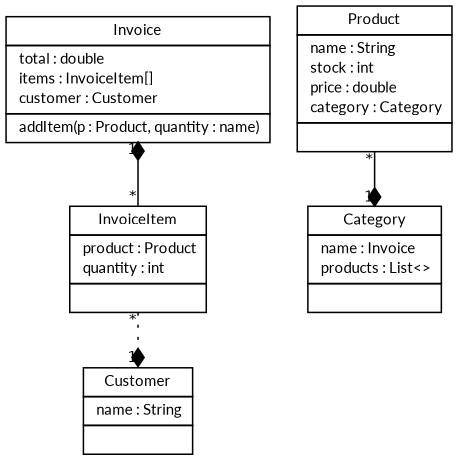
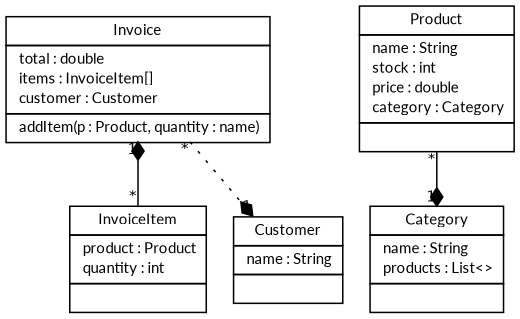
  digraph {
    fontname=Lato
    nodesep=0.25
    ranksep=0.5
    node [fontcolor=black fontname=Lato fontsize=10 margin=0 shape=plaintext]
    edge [arrowhead=diamond color=black fontname=Lato fontsize=10 headlabel=1 labelfontname=Helvetica labelfontsize=10 style=solid taillabel="*" weight=2]
    n1 [height=0 label=<<table title="gr.spinellis.basic.invoice.InvoiceItem" border="0" cellborder="1" cellspacing="0" cellpadding="2"><tr><td><table border="0" cellspacing="0" cellpadding="1"><tr><td align="center" balign="center"> InvoiceItem </td></tr></table></td></tr><tr><td><table border="0" cellspacing="0" cellpadding="1"><tr><td align="left" balign="left">  product : Product </td></tr><tr><td align="left" balign="left">  quantity : int </td></tr></table></td></tr><tr><td><table border="0" cellspacing="0" cellpadding="1"><tr><td align="left" balign="left">  </td></tr></table></td></tr></table>> width=0]
    n2 [height=0 label=<<table title="gr.spinellis.basic.product.Product" border="0" cellborder="1" cellspacing="0" cellpadding="2"><tr><td><table border="0" cellspacing="0" cellpadding="1"><tr><td align="center" balign="center"> Product </td></tr></table></td></tr><tr><td><table border="0" cellspacing="0" cellpadding="1"><tr><td align="left" balign="left">  name : String </td></tr><tr><td align="left" balign="left">  stock : int </td></tr><tr><td align="left" balign="left">  price : double </td></tr><tr><td align="left" balign="left">  category : Category </td></tr></table></td></tr><tr><td><table border="0" cellspacing="0" cellpadding="1"><tr><td align="left" balign="left">  </td></tr></table></td></tr></table>> width=0]
-   n3 [height=0 label=<<table title="gr.spinellis.basic.product.Category" border="0" cellborder="1" cellspacing="0" cellpadding="2"><tr><td><table border="0" cellspacing="0" cellpadding="1"><tr><td align="center" balign="center"> Category </td></tr></table></td></tr><tr><td><table border="0" cellspacing="0" cellpadding="1"><tr><td align="left" balign="left">  name : Invoice </td></tr><tr><td align="left" balign="left">  products : List&lt;&gt; </td></tr></table></td></tr><tr><td><table border="0" cellspacing="0" cellpadding="1"><tr><td align="left" balign="left">  </td></tr></table></td></tr></table>> width=0]
+   n3 [height=0 label=<<table title="gr.spinellis.basic.product.Category" border="0" cellborder="1" cellspacing="0" cellpadding="2"><tr><td><table border="0" cellspacing="0" cellpadding="1"><tr><td align="center" balign="center"> Category </td></tr></table></td></tr><tr><td><table border="0" cellspacing="0" cellpadding="1"><tr><td align="left" balign="left">  name : String </td></tr><tr><td align="left" balign="left">  products : List&lt;&gt; </td></tr></table></td></tr><tr><td><table border="0" cellspacing="0" cellpadding="1"><tr><td align="left" balign="left">  </td></tr></table></td></tr></table>> width=0]
    n4 [height=0 label=<<table title="gr.spinellis.basic.invoice.Invoice" border="0" cellborder="1" cellspacing="0" cellpadding="2"><tr><td><table border="0" cellspacing="0" cellpadding="1"><tr><td align="center" balign="center"> Invoice </td></tr></table></td></tr><tr><td><table border="0" cellspacing="0" cellpadding="1"><tr><td align="left" balign="left">  total : double </td></tr><tr><td align="left" balign="left">  items : InvoiceItem[] </td></tr><tr><td align="left" balign="left">  customer : Customer </td></tr></table></td></tr><tr><td><table border="0" cellspacing="0" cellpadding="1"><tr><td align="left" balign="left">  addItem(p : Product, quantity : name) </td></tr></table></td></tr></table>> width=0]
    n5 [height=0 label=<<table title="gr.spinellis.basic.invoice.Customer" border="0" cellborder="1" cellspacing="0" cellpadding="2"><tr><td><table border="0" cellspacing="0" cellpadding="1"><tr><td align="center" balign="center"> Customer </td></tr></table></td></tr><tr><td><table border="0" cellspacing="0" cellpadding="1"><tr><td align="left" balign="left">  name : String </td></tr></table></td></tr><tr><td><table border="0" cellspacing="0" cellpadding="1"><tr><td align="left" balign="left">  </td></tr></table></td></tr></table>> width=0]
    n2 -> n3
    n4 -> n1 [arrowhead=none arrowtail=diamond dir=back headlabel="*" taillabel=1 weight=6]
-   n1 -> n5 [style=dotted]
+   n4 -> n5 [style=dotted]
  }
